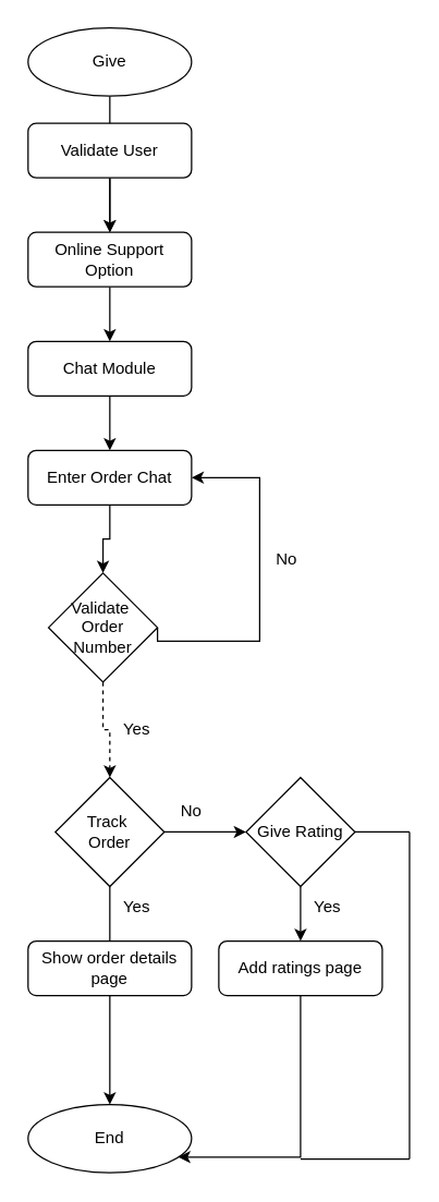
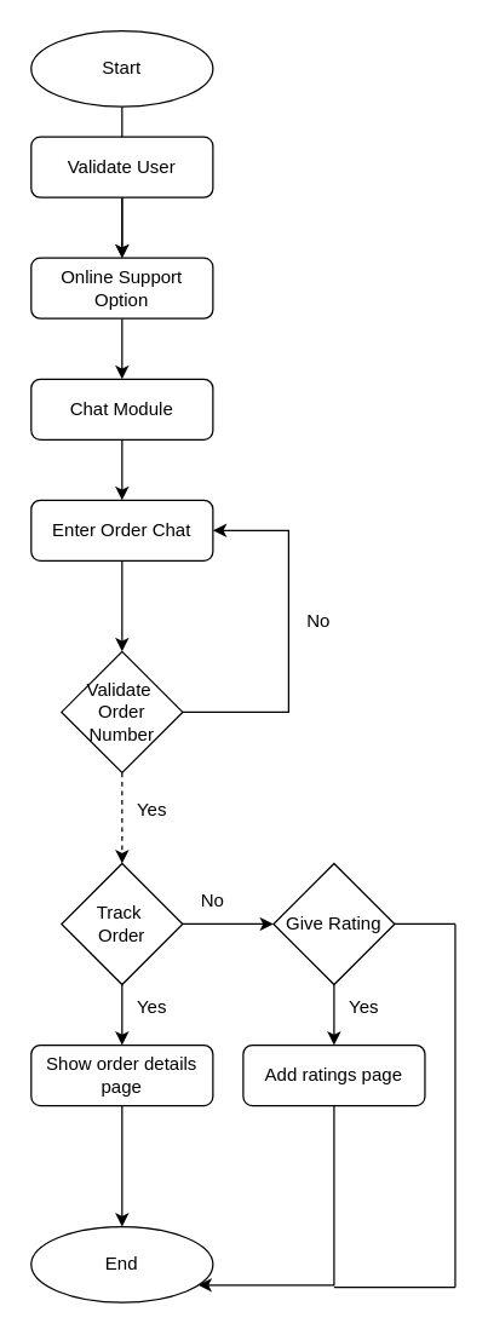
  <mxCell id="0" />
  <mxCell id="1" parent="0" />
  <mxCell id="2" value="" style="edgeStyle=orthogonalEdgeStyle;rounded=0;orthogonalLoop=1;jettySize=auto;html=1;" edge="1" parent="1" source="3" target="7"><mxGeometry relative="1" as="geometry" /></mxCell>
- <mxCell id="3" value="Give" style="ellipse;whiteSpace=wrap;html=1;" vertex="1" parent="1"><mxGeometry x="20" y="20" width="120" height="50" as="geometry" /></mxCell>
+ <mxCell id="3" value="Start" style="ellipse;whiteSpace=wrap;html=1;" vertex="1" parent="1"><mxGeometry x="20" y="20" width="120" height="50" as="geometry" /></mxCell>
  <mxCell id="4" value="" style="edgeStyle=orthogonalEdgeStyle;rounded=0;orthogonalLoop=1;jettySize=auto;html=1;" edge="1" parent="1" source="5" target="7"><mxGeometry relative="1" as="geometry" /></mxCell>
  <mxCell id="5" value="Validate User" style="rounded=1;whiteSpace=wrap;html=1;fontSize=12;glass=0;strokeWidth=1;shadow=0;" vertex="1" parent="1"><mxGeometry x="20" y="90" width="120" height="40" as="geometry" /></mxCell>
  <mxCell id="6" value="" style="edgeStyle=orthogonalEdgeStyle;rounded=0;orthogonalLoop=1;jettySize=auto;html=1;" edge="1" parent="1" source="7" target="22"><mxGeometry relative="1" as="geometry" /></mxCell>
  <mxCell id="7" value="Online Support Option" style="rounded=1;whiteSpace=wrap;html=1;fontSize=12;glass=0;strokeWidth=1;shadow=0;" vertex="1" parent="1"><mxGeometry x="20" y="170" width="120" height="40" as="geometry" /></mxCell>
  <mxCell id="8" style="edgeStyle=orthogonalEdgeStyle;rounded=0;orthogonalLoop=1;jettySize=auto;html=1;entryX=1;entryY=0.5;entryDx=0;entryDy=0;exitX=1;exitY=0.5;exitDx=0;exitDy=0;" edge="1" parent="1" source="10" target="12"><mxGeometry relative="1" as="geometry"><mxPoint x="190" y="350" as="targetPoint" /><Array as="points"><mxPoint x="190" y="470" /><mxPoint x="190" y="350" /></Array></mxGeometry></mxCell>
  <mxCell id="9" value="" style="edgeStyle=orthogonalEdgeStyle;rounded=0;orthogonalLoop=1;jettySize=auto;html=1;dashed=1;" edge="1" parent="1" source="10" target="15"><mxGeometry relative="1" as="geometry" /></mxCell>
- <mxCell id="10" value="Validate&amp;nbsp; Order&lt;br&gt;Number" style="rhombus;whiteSpace=wrap;html=1;" vertex="1" parent="1"><mxGeometry x="35" y="420" width="80" height="80" as="geometry" /></mxCell>
+ <mxCell id="10" value="Validate&amp;nbsp; Order&lt;br&gt;Number" style="rhombus;whiteSpace=wrap;html=1;" vertex="1" parent="1"><mxGeometry x="40" y="430" width="80" height="80" as="geometry" /></mxCell>
  <mxCell id="11" value="" style="edgeStyle=orthogonalEdgeStyle;rounded=0;orthogonalLoop=1;jettySize=auto;html=1;" edge="1" parent="1" source="12" target="10"><mxGeometry relative="1" as="geometry" /></mxCell>
  <mxCell id="12" value="Enter Order Chat" style="rounded=1;whiteSpace=wrap;html=1;fontSize=12;glass=0;strokeWidth=1;shadow=0;" vertex="1" parent="1"><mxGeometry x="20" width="120" height="40" as="geometry" y="330" /></mxCell>
  <mxCell id="13" value="" style="edgeStyle=orthogonalEdgeStyle;rounded=0;orthogonalLoop=1;jettySize=auto;html=1;" edge="1" parent="1" source="15" target="17"><mxGeometry relative="1" as="geometry" /></mxCell>
- <mxCell id="14" value="" style="edgeStyle=orthogonalEdgeStyle;rounded=0;orthogonalLoop=1;jettySize=auto;html=1;endArrow=none;" edge="1" parent="1" source="15" target="19"><mxGeometry relative="1" as="geometry" /></mxCell>
+ <mxCell id="14" value="" style="edgeStyle=orthogonalEdgeStyle;rounded=0;orthogonalLoop=1;jettySize=auto;html=1;" edge="1" parent="1" source="15" target="19"><mxGeometry relative="1" as="geometry" /></mxCell>
  <mxCell id="15" value="Track&amp;nbsp;&lt;br&gt;Order" style="rhombus;whiteSpace=wrap;html=1;" vertex="1" parent="1"><mxGeometry x="40" y="570" width="80" height="80" as="geometry" /></mxCell>
  <mxCell id="16" value="" style="edgeStyle=orthogonalEdgeStyle;rounded=0;orthogonalLoop=1;jettySize=auto;html=1;" edge="1" parent="1" source="17" target="28"><mxGeometry relative="1" as="geometry" /></mxCell>
  <mxCell id="17" value="Give Rating" style="rhombus;whiteSpace=wrap;html=1;" vertex="1" parent="1"><mxGeometry x="180" y="570" width="80" height="80" as="geometry" /></mxCell>
  <mxCell id="18" value="" style="edgeStyle=orthogonalEdgeStyle;rounded=0;orthogonalLoop=1;jettySize=auto;html=1;" edge="1" parent="1" source="19" target="20"><mxGeometry relative="1" as="geometry" /></mxCell>
  <mxCell id="19" value="Show order details page" style="rounded=1;whiteSpace=wrap;html=1;fontSize=12;glass=0;strokeWidth=1;shadow=0;" vertex="1" parent="1"><mxGeometry x="20" y="690" width="120" height="40" as="geometry" /></mxCell>
  <mxCell id="20" value="End" style="ellipse;whiteSpace=wrap;html=1;" vertex="1" parent="1"><mxGeometry x="20" y="810" width="120" height="50" as="geometry" /></mxCell>
  <mxCell id="21" value="" style="edgeStyle=orthogonalEdgeStyle;rounded=0;orthogonalLoop=1;jettySize=auto;html=1;" edge="1" parent="1" source="22" target="12"><mxGeometry relative="1" as="geometry" /></mxCell>
  <mxCell id="22" value="Chat Module" style="rounded=1;whiteSpace=wrap;html=1;fontSize=12;glass=0;strokeWidth=1;shadow=0;" vertex="1" parent="1"><mxGeometry x="20" y="250" width="120" height="40" as="geometry" /></mxCell>
  <mxCell id="23" value="Yes" style="text;html=1;strokeColor=none;fillColor=none;align=center;verticalAlign=middle;whiteSpace=wrap;rounded=0;" vertex="1" parent="1"><mxGeometry x="70" y="520" width="60" height="30" as="geometry" /></mxCell>
  <mxCell id="24" value="Yes" style="text;html=1;strokeColor=none;fillColor=none;align=center;verticalAlign=middle;whiteSpace=wrap;rounded=0;" vertex="1" parent="1"><mxGeometry x="70" y="650" width="60" height="30" as="geometry" /></mxCell>
  <mxCell id="25" value="No" style="text;html=1;strokeColor=none;fillColor=none;align=center;verticalAlign=middle;whiteSpace=wrap;rounded=0;" vertex="1" parent="1"><mxGeometry x="180" y="395" width="60" height="30" as="geometry" /></mxCell>
  <mxCell id="26" value="No" style="text;html=1;strokeColor=none;fillColor=none;align=center;verticalAlign=middle;whiteSpace=wrap;rounded=0;" vertex="1" parent="1"><mxGeometry x="110" y="580" width="60" height="30" as="geometry" /></mxCell>
  <mxCell id="27" value="" style="edgeStyle=orthogonalEdgeStyle;rounded=0;orthogonalLoop=1;jettySize=auto;html=1;entryX=0.918;entryY=0.771;entryDx=0;entryDy=0;entryPerimeter=0;" edge="1" parent="1" source="28" target="20"><mxGeometry relative="1" as="geometry"><mxPoint x="220" y="850" as="targetPoint" /><Array as="points"><mxPoint x="220" y="848" /></Array></mxGeometry></mxCell>
  <mxCell id="28" value="Add ratings page" style="rounded=1;whiteSpace=wrap;html=1;fontSize=12;glass=0;strokeWidth=1;shadow=0;" vertex="1" parent="1"><mxGeometry x="160" y="690" width="120" height="40" as="geometry" /></mxCell>
  <mxCell id="29" value="Yes" style="text;html=1;strokeColor=none;fillColor=none;align=center;verticalAlign=middle;whiteSpace=wrap;rounded=0;" vertex="1" parent="1"><mxGeometry x="210" y="650" width="60" height="30" as="geometry" /></mxCell>
  <mxCell id="30" value="" style="endArrow=none;html=1;rounded=0;" edge="1" parent="1"><mxGeometry width="50" height="50" relative="1" as="geometry"><mxPoint x="300" y="610" as="sourcePoint" /><mxPoint x="300" y="850" as="targetPoint" /></mxGeometry></mxCell>
  <mxCell id="31" value="" style="endArrow=none;html=1;rounded=0;exitX=1;exitY=0.5;exitDx=0;exitDy=0;" edge="1" parent="1" source="17"><mxGeometry width="50" height="50" relative="1" as="geometry"><mxPoint x="210" y="770" as="sourcePoint" /><mxPoint x="300" y="610" as="targetPoint" /></mxGeometry></mxCell>
  <mxCell id="32" value="" style="endArrow=none;html=1;rounded=0;" edge="1" parent="1"><mxGeometry width="50" height="50" relative="1" as="geometry"><mxPoint x="220" y="850" as="sourcePoint" /><mxPoint x="300" y="850" as="targetPoint" /></mxGeometry></mxCell>
